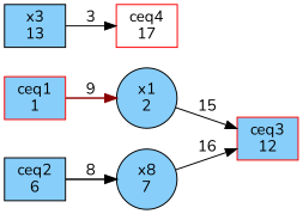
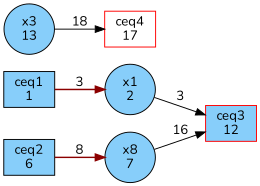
  digraph {
    fontname=Nunito
    rankdir=LR
    node [color=black fillcolor=lightskyblue fontname=Nunito shape=box style=filled]
    edge [fontname=Nunito penwidth=1]
-   n1 [color=red label="ceq1\n1"]
+   n1 [label="ceq1\n1"]
    n2 [label="x1\n2" shape=circle]
    n3 [color=red label="ceq3\n12"]
    n4 [label="ceq2\n6"]
    n5 [label="x8\n7" shape=circle]
-   n6 [label="x3\n13"]
+   n6 [label="x3\n13" shape=circle]
    n7 [color=red fillcolor=white label="ceq4\n17"]
-   n1 -> n2 [color=red4 label=9 penwidth=1.5]
-   n2 -> n3 [label=15]
-   n4 -> n5 [color=black label=8 penwidth=1.5]
+   n1 -> n2 [color=red4 label=3 penwidth=1.5]
+   n2 -> n3 [label=3]
+   n4 -> n5 [color=red4 label=8 penwidth=1.5]
    n5 -> n3 [label=16]
-   n6 -> n7 [label=3]
+   n6 -> n7 [label=18]
  }
